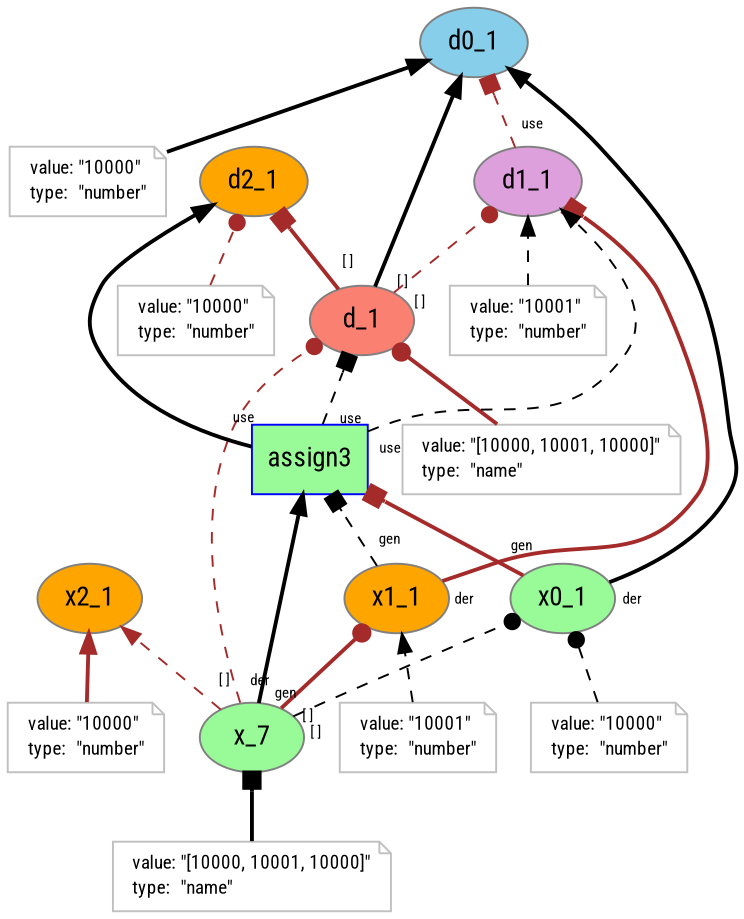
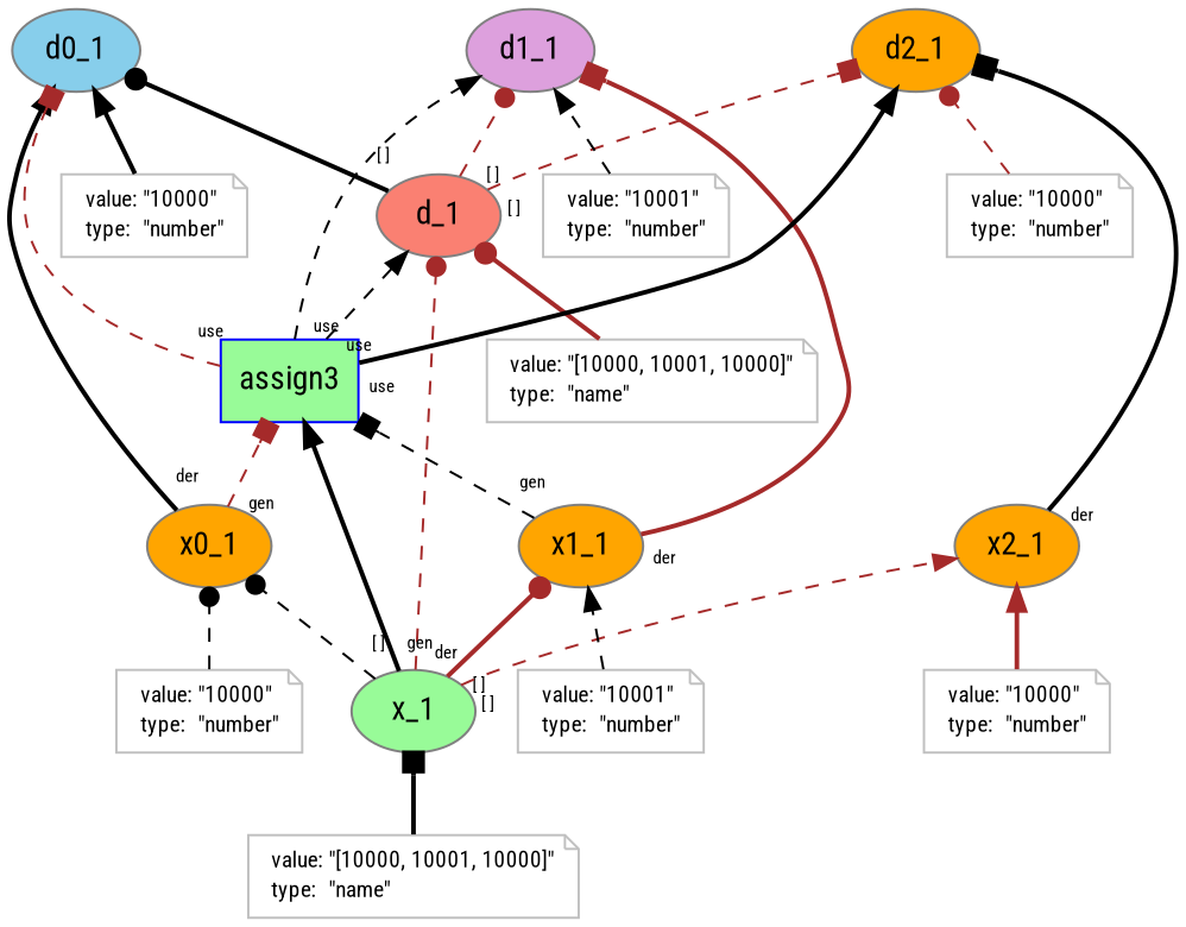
  digraph {
    fontname="Roboto Condensed"
    rankdir=BT
    node [color="#808080" fontname="Roboto Condensed" style=filled]
    edge [arrowhead=normal color=black fontname="Roboto Condensed" labelangle=60.0 labeldistance=1.5 labelfontsize=8 rotation=20 style=bold]
    n1 [fillcolor=salmon label=d_1]
    n2 [fillcolor=skyblue label=d0_1]
    n3 [fillcolor=plum label=d1_1]
    n4 [fillcolor=orange label=d2_1]
    n5 [color=gray fontcolor=black fontsize=10 label=<<TABLE cellpadding="0" border="0"> 	<TR> 	    <TD align="left">value:</TD> 	    <TD align="left">&quot;[10000, 10001, 10000]&quot;</TD> 	</TR> 	<TR> 	    <TD align="left">type:</TD> 	    <TD align="left">&quot;name&quot;</TD> 	</TR> </TABLE>> shape=note style=""]
    n6 [color=gray fontcolor=black fontsize=10 label=<<TABLE cellpadding="0" border="0"> 	<TR> 	    <TD align="left">value:</TD> 	    <TD align="left">&quot;10000&quot;</TD> 	</TR> 	<TR> 	    <TD align="left">type:</TD> 	    <TD align="left">&quot;number&quot;</TD> 	</TR> </TABLE>> shape=note style=""]
    n7 [color=gray fontcolor=black fontsize=10 label=<<TABLE cellpadding="0" border="0"> 	<TR> 	    <TD align="left">value:</TD> 	    <TD align="left">&quot;10001&quot;</TD> 	</TR> 	<TR> 	    <TD align="left">type:</TD> 	    <TD align="left">&quot;number&quot;</TD> 	</TR> </TABLE>> shape=note style=""]
    n8 [color=gray fontcolor=black fontsize=10 label=<<TABLE cellpadding="0" border="0"> 	<TR> 	    <TD align="left">value:</TD> 	    <TD align="left">&quot;10000&quot;</TD> 	</TR> 	<TR> 	    <TD align="left">type:</TD> 	    <TD align="left">&quot;number&quot;</TD> 	</TR> </TABLE>> shape=note style=""]
-   n9 [fillcolor=palegreen label=x_7]
-   n10 [fillcolor=palegreen label=x0_1]
+   n9 [fillcolor=palegreen label=x_1]
+   n10 [fillcolor=orange label=x0_1]
    n11 [fillcolor=orange label=x1_1]
    n12 [fillcolor=orange label=x2_1]
    n13 [color="#0000FF" fillcolor=palegreen label=assign3 shape=polygon sides=4]
    n14 [color=gray fontcolor=black fontsize=10 label=<<TABLE cellpadding="0" border="0"> 	<TR> 	    <TD align="left">value:</TD> 	    <TD align="left">&quot;[10000, 10001, 10000]&quot;</TD> 	</TR> 	<TR> 	    <TD align="left">type:</TD> 	    <TD align="left">&quot;name&quot;</TD> 	</TR> </TABLE>> shape=note style=""]
    n15 [color=gray fontcolor=black fontsize=10 label=<<TABLE cellpadding="0" border="0"> 	<TR> 	    <TD align="left">value:</TD> 	    <TD align="left">&quot;10000&quot;</TD> 	</TR> 	<TR> 	    <TD align="left">type:</TD> 	    <TD align="left">&quot;number&quot;</TD> 	</TR> </TABLE>> shape=note style=""]
    n16 [color=gray fontcolor=black fontsize=10 label=<<TABLE cellpadding="0" border="0"> 	<TR> 	    <TD align="left">value:</TD> 	    <TD align="left">&quot;10001&quot;</TD> 	</TR> 	<TR> 	    <TD align="left">type:</TD> 	    <TD align="left">&quot;number&quot;</TD> 	</TR> </TABLE>> shape=note style=""]
    n17 [color=gray fontcolor=black fontsize=10 label=<<TABLE cellpadding="0" border="0"> 	<TR> 	    <TD align="left">value:</TD> 	    <TD align="left">&quot;10000&quot;</TD> 	</TR> 	<TR> 	    <TD align="left">type:</TD> 	    <TD align="left">&quot;number&quot;</TD> 	</TR> </TABLE>> shape=note style=""]
-   n1 -> n2 [taillabel="[ ]"]
+   n1 -> n2 [arrowhead=dot taillabel="[ ]"]
    n1 -> n3 [arrowhead=dot color=brown style=dashed taillabel="[ ]"]
-   n1 -> n4 [arrowhead=box color=brown taillabel="[ ]"]
+   n1 -> n4 [arrowhead=box color=brown style=dashed taillabel="[ ]"]
    n5 -> n1 [arrowhead=dot color=brown labelangle="" labeldistance="" labelfontsize="" rotation=""]
    n6 -> n2 [labelangle="" labeldistance="" labelfontsize="" rotation=""]
    n7 -> n3 [style=dashed labelangle="" labeldistance="" labelfontsize="" rotation=""]
    n8 -> n4 [arrowhead=dot color=brown style=dashed labelangle="" labeldistance="" labelfontsize="" rotation=""]
    n9 -> n1 [arrowhead=dot color=brown style=dashed taillabel=der]
    n9 -> n10 [arrowhead=dot style=dashed taillabel="[ ]"]
    n9 -> n11 [arrowhead=dot color=brown taillabel="[ ]"]
    n9 -> n12 [color=brown style=dashed taillabel="[ ]"]
    n9 -> n13 [taillabel=gen]
    n10 -> n2 [taillabel=der]
-   n10 -> n13 [arrowhead=box color=brown taillabel=gen]
+   n10 -> n13 [arrowhead=box color=brown style=dashed taillabel=gen]
    n11 -> n3 [arrowhead=box color=brown taillabel=der]
    n11 -> n13 [arrowhead=box style=dashed taillabel=gen]
-   n13 -> n1 [arrowhead=box style=dashed taillabel=use]
-   n3 -> n2 [arrowhead=box color=brown style=dashed taillabel=use]
+   n12 -> n4 [arrowhead=box taillabel=der]
+   n13 -> n1 [style=dashed taillabel=use]
+   n13 -> n2 [arrowhead=box color=brown style=dashed taillabel=use]
    n13 -> n3 [style=dashed taillabel=use]
    n13 -> n4 [taillabel=use]
    n14 -> n9 [arrowhead=box labelangle="" labeldistance="" labelfontsize="" rotation=""]
    n15 -> n10 [arrowhead=dot style=dashed labelangle="" labeldistance="" labelfontsize="" rotation=""]
    n16 -> n11 [style=dashed labelangle="" labeldistance="" labelfontsize="" rotation=""]
    n17 -> n12 [color=brown labelangle="" labeldistance="" labelfontsize="" rotation=""]
  }
